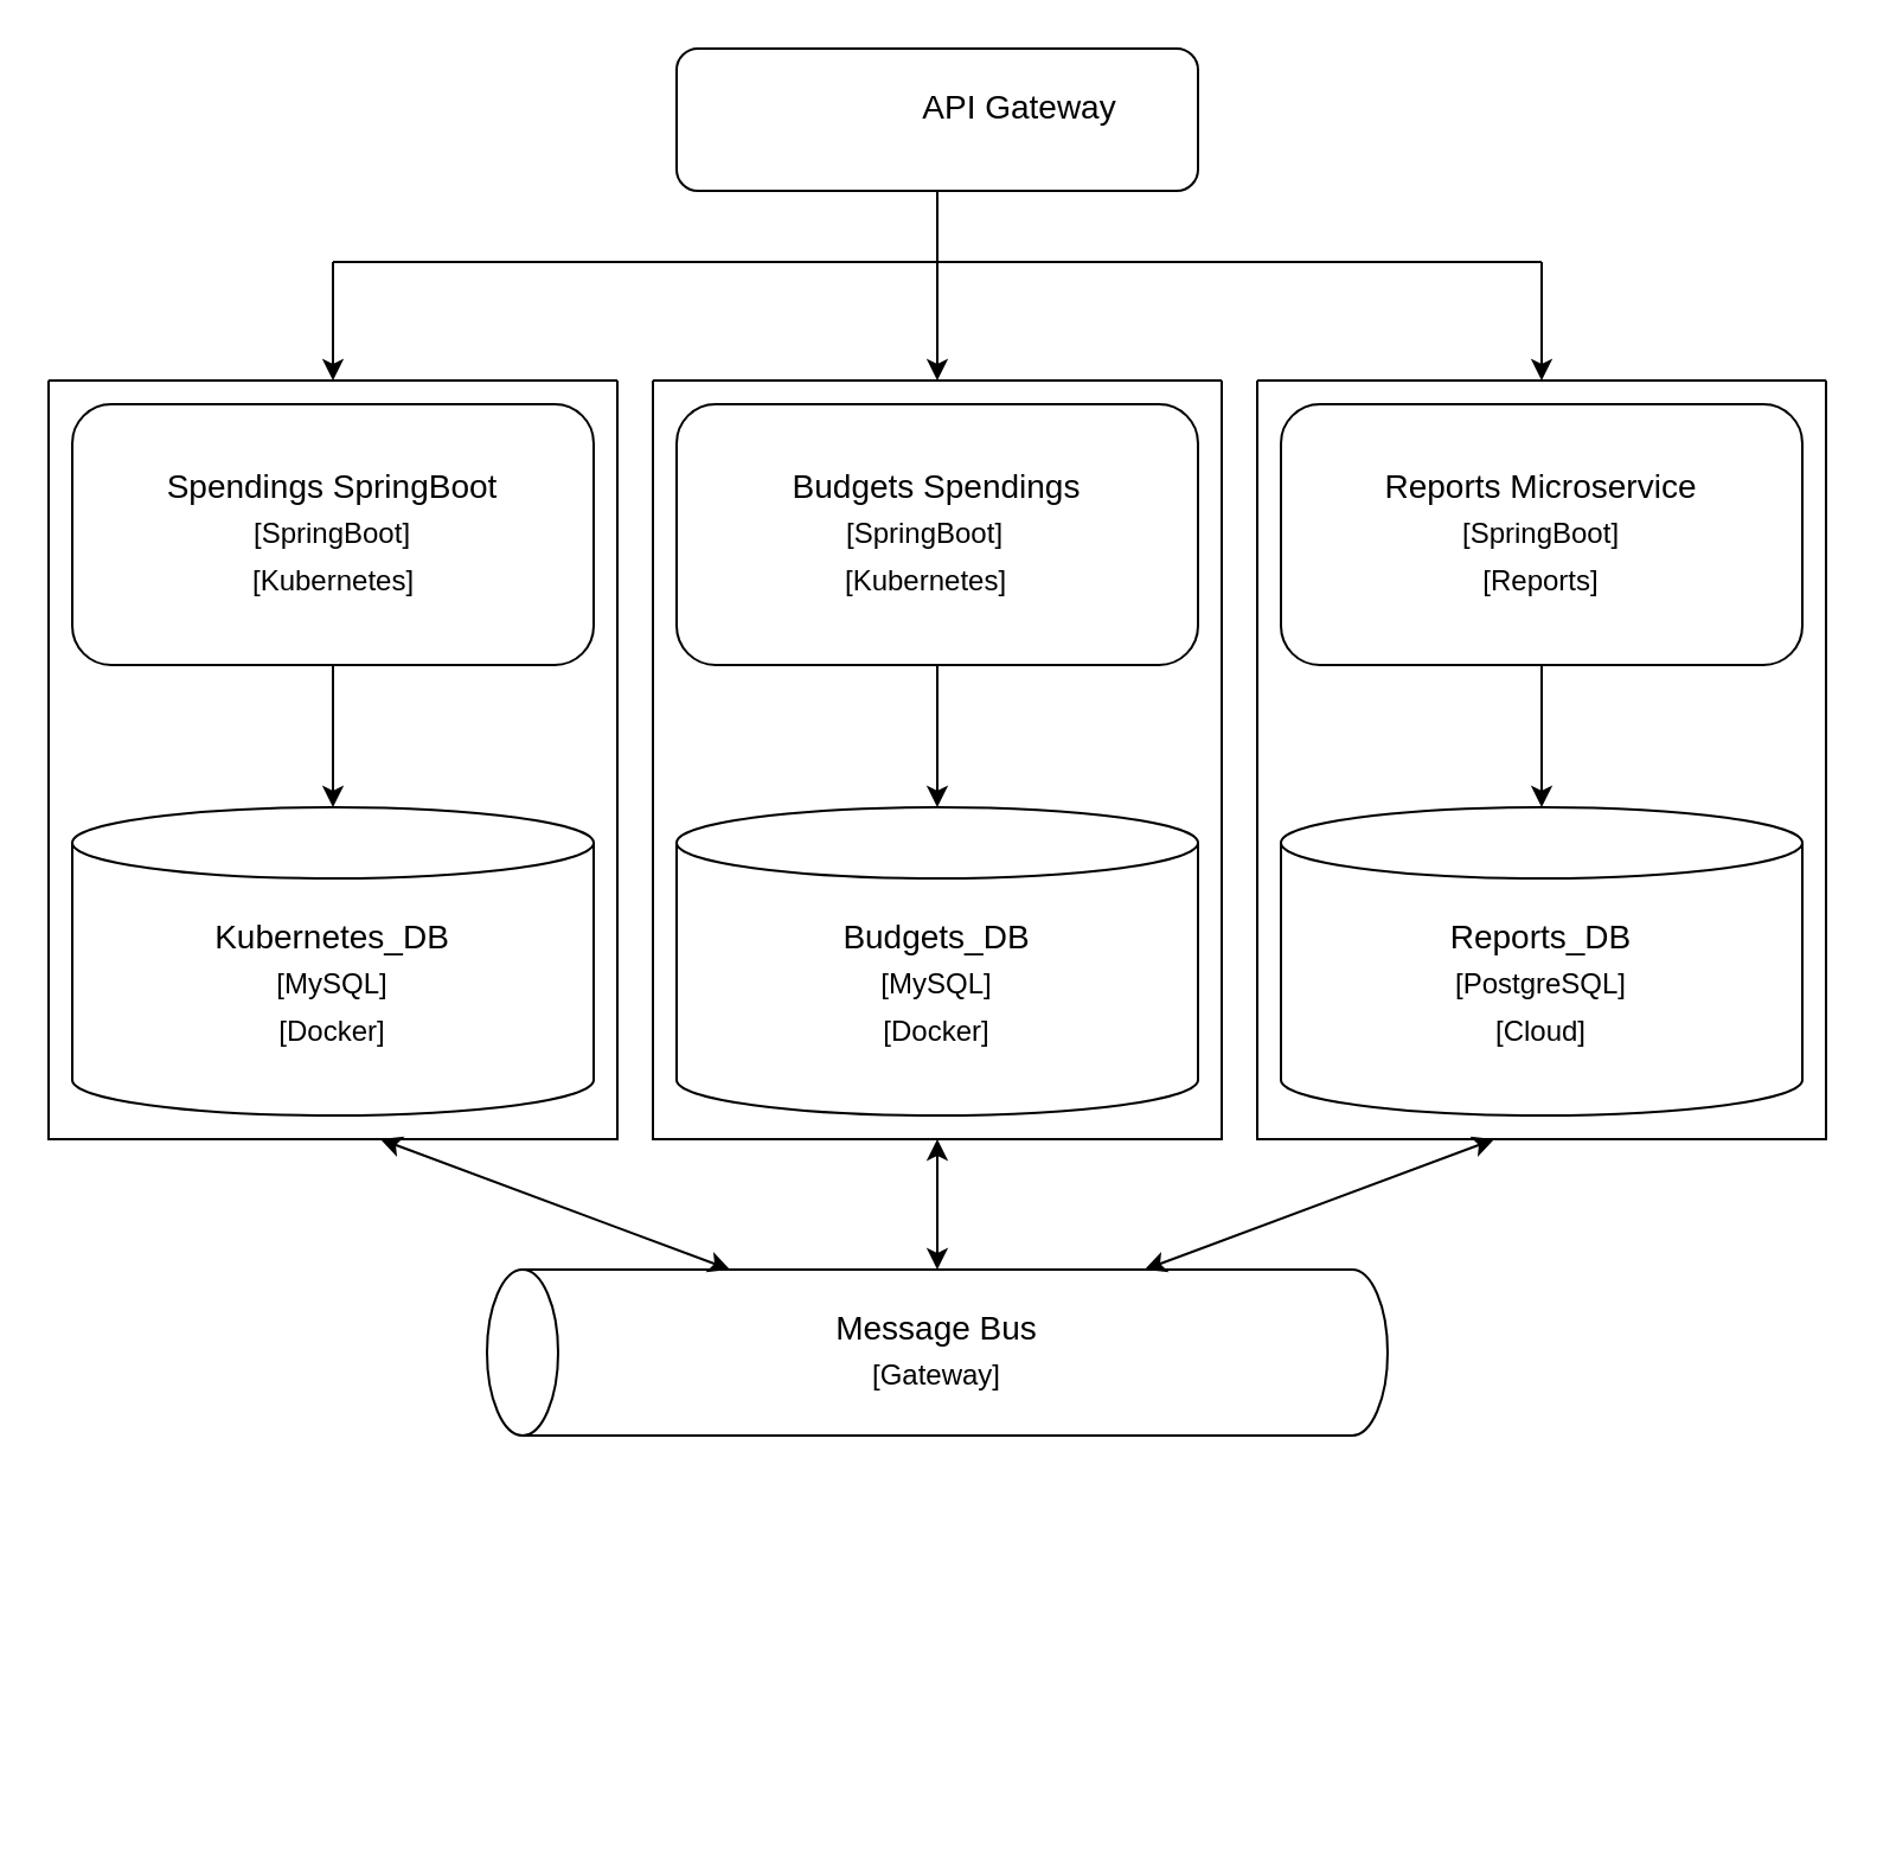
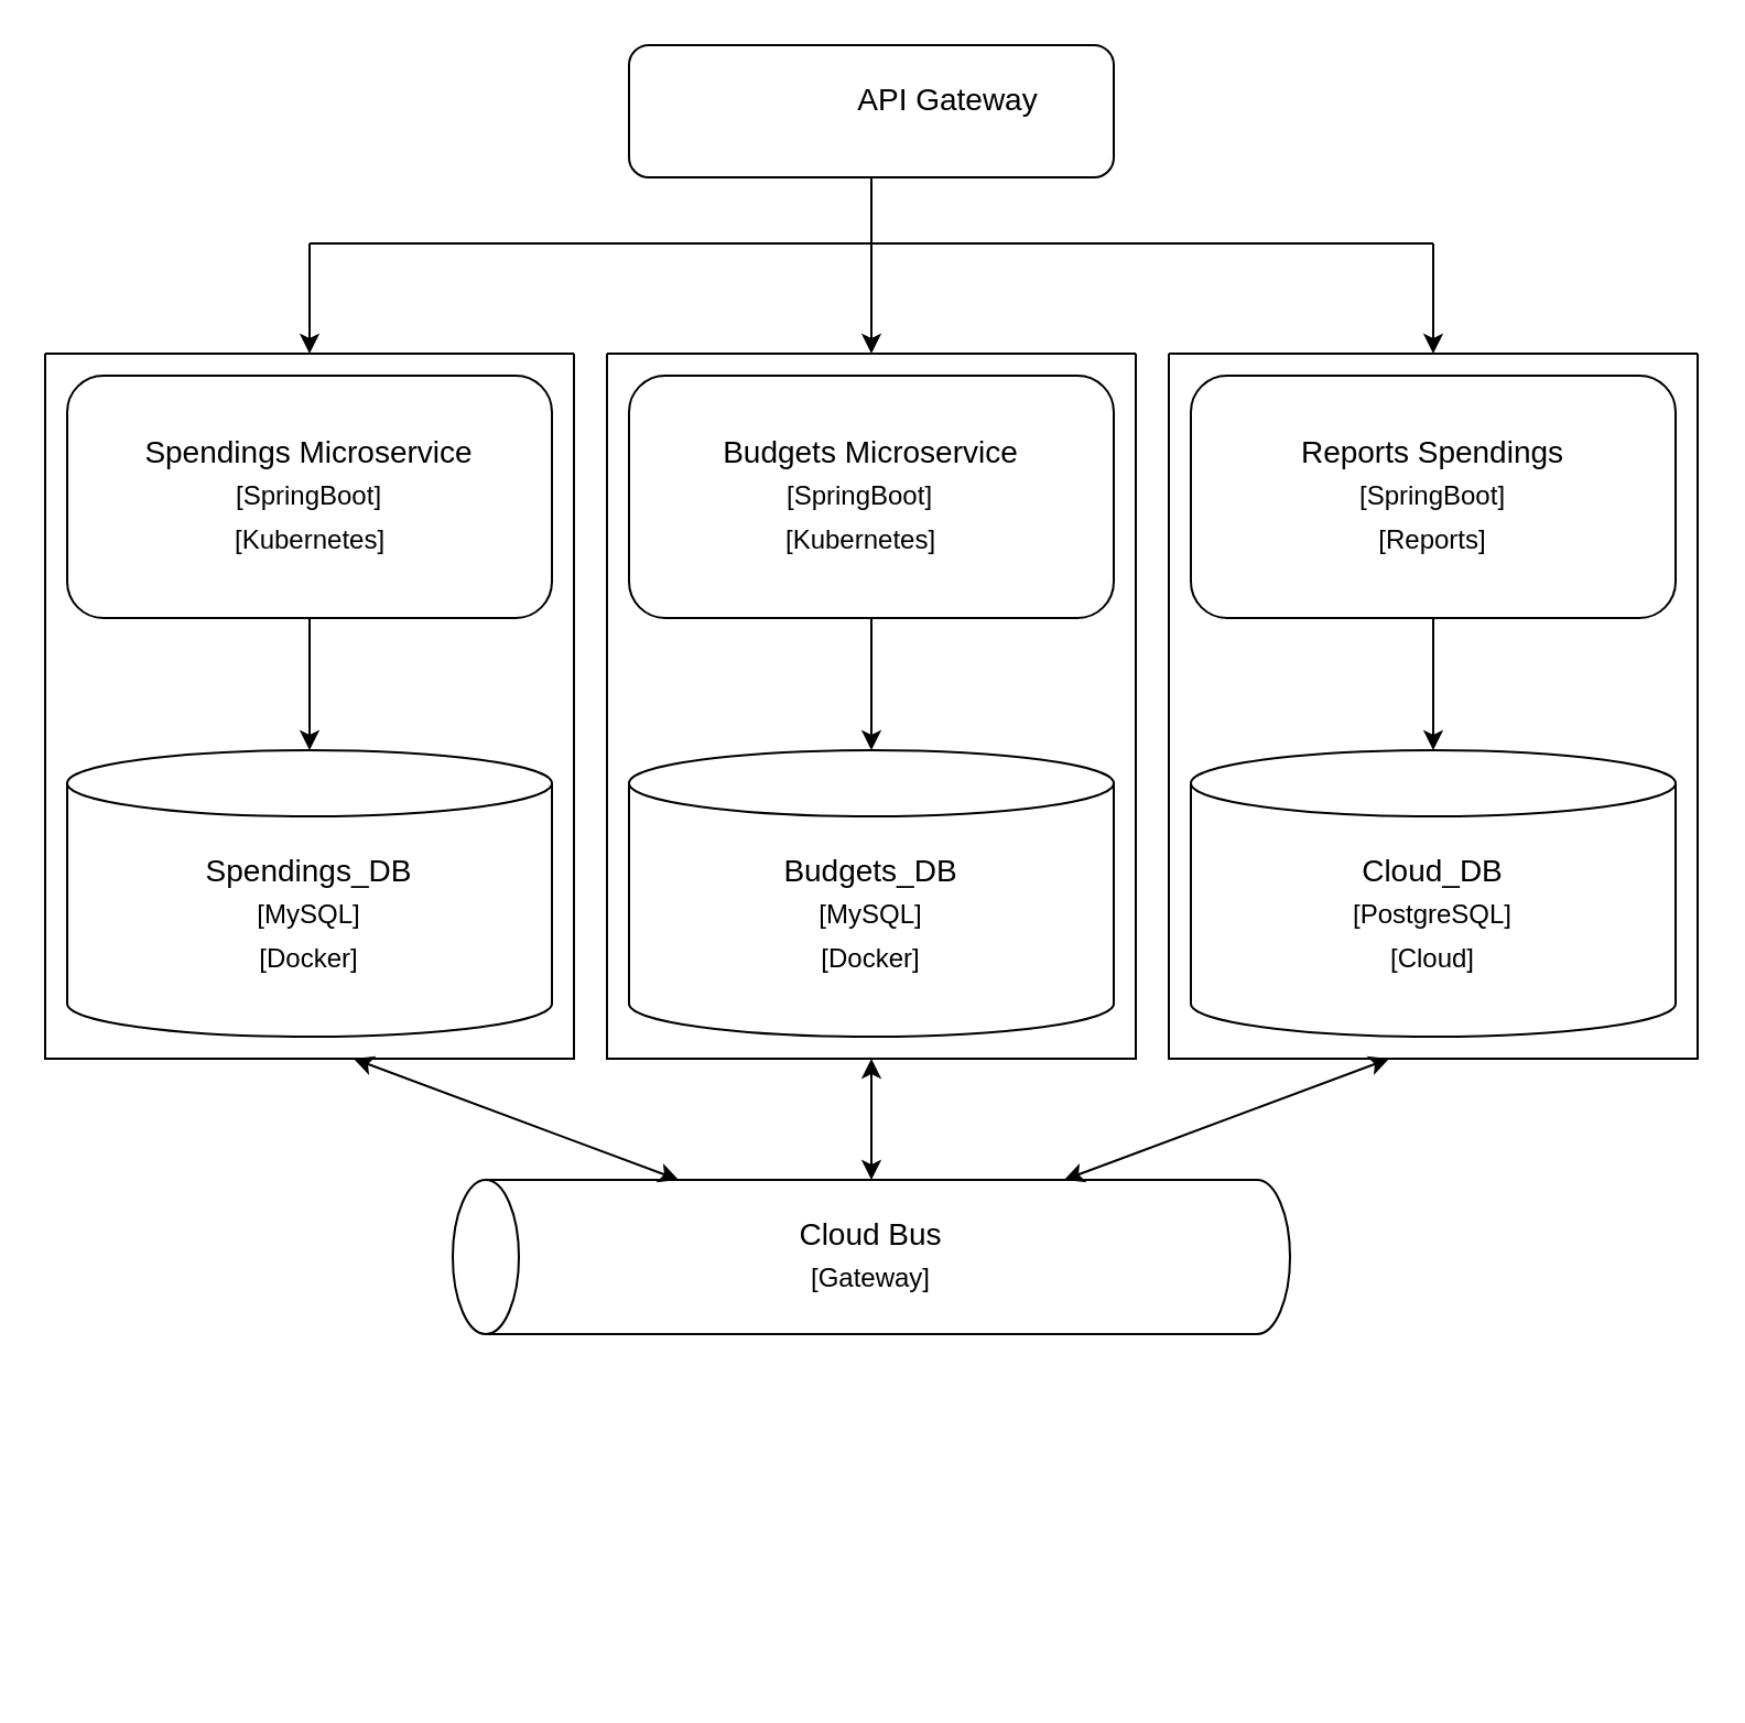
  <mxCell id="0" />
  <mxCell id="1" parent="0" />
  <mxCell id="2" style="edgeStyle=orthogonalEdgeStyle;rounded=0;orthogonalLoop=1;jettySize=auto;html=1;entryX=0.5;entryY=0;entryDx=0;entryDy=0;" edge="1" parent="1" source="3" target="42"><mxGeometry relative="1" as="geometry" /></mxCell>
  <mxCell id="3" value="" style="rounded=1;whiteSpace=wrap;html=1;" vertex="1" parent="1"><mxGeometry x="285" y="20" width="220" height="60" as="geometry" /></mxCell>
  <mxCell id="4" value="&lt;font style=&quot;font-size: 14px;&quot;&gt;API Gateway&lt;/font&gt;" style="text;html=1;align=center;verticalAlign=middle;whiteSpace=wrap;rounded=0;" vertex="1" parent="1"><mxGeometry x="370" y="30" width="120" height="30" as="geometry" /></mxCell>
  <mxCell id="5" style="edgeStyle=orthogonalEdgeStyle;rounded=0;orthogonalLoop=1;jettySize=auto;html=1;" edge="1" parent="1" source="6" target="19"><mxGeometry relative="1" as="geometry" /></mxCell>
  <mxCell id="6" value="" style="rounded=1;whiteSpace=wrap;html=1;" vertex="1" parent="1"><mxGeometry x="30" y="170" width="220" height="110" as="geometry" /></mxCell>
- <mxCell id="7" value="&lt;font style=&quot;font-size: 14px;&quot;&gt;Spendings SpringBoot&lt;/font&gt;" style="text;html=1;align=center;verticalAlign=middle;whiteSpace=wrap;rounded=0;" vertex="1" parent="1"><mxGeometry x="60" y="190" width="160" height="30" as="geometry" /></mxCell>
+ <mxCell id="7" value="&lt;font style=&quot;font-size: 14px;&quot;&gt;Spendings Microservice&lt;/font&gt;" style="text;html=1;align=center;verticalAlign=middle;whiteSpace=wrap;rounded=0;" vertex="1" parent="1"><mxGeometry x="60" y="190" width="160" height="30" as="geometry" /></mxCell>
  <mxCell id="8" value="[SpringBoot]" style="text;html=1;align=center;verticalAlign=middle;whiteSpace=wrap;rounded=0;" vertex="1" parent="1"><mxGeometry x="110" y="210" width="60" height="30" as="geometry" /></mxCell>
  <mxCell id="9" style="edgeStyle=orthogonalEdgeStyle;rounded=0;orthogonalLoop=1;jettySize=auto;html=1;" edge="1" parent="1" source="10" target="23"><mxGeometry relative="1" as="geometry" /></mxCell>
  <mxCell id="10" value="" style="rounded=1;whiteSpace=wrap;html=1;" vertex="1" parent="1"><mxGeometry x="285" y="170" width="220" height="110" as="geometry" /></mxCell>
- <mxCell id="11" value="&lt;font style=&quot;font-size: 14px;&quot;&gt;Budgets Spendings&lt;/font&gt;" style="text;html=1;align=center;verticalAlign=middle;whiteSpace=wrap;rounded=0;" vertex="1" parent="1"><mxGeometry x="315" y="190" width="160" height="30" as="geometry" /></mxCell>
+ <mxCell id="11" value="&lt;font style=&quot;font-size: 14px;&quot;&gt;Budgets Microservice&lt;/font&gt;" style="text;html=1;align=center;verticalAlign=middle;whiteSpace=wrap;rounded=0;" vertex="1" parent="1"><mxGeometry x="315" y="190" width="160" height="30" as="geometry" /></mxCell>
  <mxCell id="12" value="[SpringBoot]" style="text;html=1;align=center;verticalAlign=middle;whiteSpace=wrap;rounded=0;" vertex="1" parent="1"><mxGeometry x="360" y="210" width="60" height="30" as="geometry" /></mxCell>
  <mxCell id="13" value="" style="rounded=1;whiteSpace=wrap;html=1;" vertex="1" parent="1"><mxGeometry x="540" y="170" width="220" height="110" as="geometry" /></mxCell>
- <mxCell id="14" value="&lt;font style=&quot;font-size: 14px;&quot;&gt;Reports Microservice&lt;/font&gt;" style="text;html=1;align=center;verticalAlign=middle;whiteSpace=wrap;rounded=0;" vertex="1" parent="1"><mxGeometry x="570" y="190" width="160" height="30" as="geometry" /></mxCell>
+ <mxCell id="14" value="&lt;font style=&quot;font-size: 14px;&quot;&gt;Reports Spendings&lt;/font&gt;" style="text;html=1;align=center;verticalAlign=middle;whiteSpace=wrap;rounded=0;" vertex="1" parent="1"><mxGeometry x="570" y="190" width="160" height="30" as="geometry" /></mxCell>
  <mxCell id="15" value="[SpringBoot]" style="text;html=1;align=center;verticalAlign=middle;whiteSpace=wrap;rounded=0;" vertex="1" parent="1"><mxGeometry x="620" y="210" width="60" height="30" as="geometry" /></mxCell>
  <mxCell id="16" value="[Reports]" style="text;html=1;align=center;verticalAlign=middle;whiteSpace=wrap;rounded=0;" vertex="1" parent="1"><mxGeometry x="620" y="230" width="60" height="30" as="geometry" /></mxCell>
  <mxCell id="17" value="[Kubernetes]" style="text;html=1;align=center;verticalAlign=middle;whiteSpace=wrap;rounded=0;" vertex="1" parent="1"><mxGeometry x="105.5" y="230" width="69" height="30" as="geometry" /></mxCell>
  <mxCell id="18" value="[Kubernetes]" style="text;html=1;align=center;verticalAlign=middle;whiteSpace=wrap;rounded=0;" vertex="1" parent="1"><mxGeometry x="355.5" y="230" width="69" height="30" as="geometry" /></mxCell>
  <mxCell id="19" value="" style="shape=cylinder3;whiteSpace=wrap;html=1;boundedLbl=1;backgroundOutline=1;size=15;" vertex="1" parent="1"><mxGeometry x="30" y="340" width="220" height="130" as="geometry" /></mxCell>
- <mxCell id="20" value="&lt;font style=&quot;font-size: 14px;&quot;&gt;Kubernetes_DB&lt;/font&gt;" style="text;html=1;align=center;verticalAlign=middle;whiteSpace=wrap;rounded=0;" vertex="1" parent="1"><mxGeometry x="60" y="380" width="160" height="30" as="geometry" /></mxCell>
+ <mxCell id="20" value="&lt;font style=&quot;font-size: 14px;&quot;&gt;Spendings_DB&lt;/font&gt;" style="text;html=1;align=center;verticalAlign=middle;whiteSpace=wrap;rounded=0;" vertex="1" parent="1"><mxGeometry x="60" y="380" width="160" height="30" as="geometry" /></mxCell>
  <mxCell id="21" value="[MySQL]" style="text;html=1;align=center;verticalAlign=middle;whiteSpace=wrap;rounded=0;" vertex="1" parent="1"><mxGeometry x="110" y="400" width="60" height="30" as="geometry" /></mxCell>
  <mxCell id="22" value="[Docker]" style="text;html=1;align=center;verticalAlign=middle;whiteSpace=wrap;rounded=0;" vertex="1" parent="1"><mxGeometry x="110" y="420" width="60" height="30" as="geometry" /></mxCell>
  <mxCell id="23" value="" style="shape=cylinder3;whiteSpace=wrap;html=1;boundedLbl=1;backgroundOutline=1;size=15;" vertex="1" parent="1"><mxGeometry x="285" y="340" width="220" height="130" as="geometry" /></mxCell>
  <mxCell id="24" value="&lt;font style=&quot;font-size: 14px;&quot;&gt;Budgets_DB&lt;/font&gt;" style="text;html=1;align=center;verticalAlign=middle;whiteSpace=wrap;rounded=0;" vertex="1" parent="1"><mxGeometry x="315" y="380" width="160" height="30" as="geometry" /></mxCell>
  <mxCell id="25" value="[MySQL]" style="text;html=1;align=center;verticalAlign=middle;whiteSpace=wrap;rounded=0;" vertex="1" parent="1"><mxGeometry x="365" y="400" width="60" height="30" as="geometry" /></mxCell>
  <mxCell id="26" value="[Docker]" style="text;html=1;align=center;verticalAlign=middle;whiteSpace=wrap;rounded=0;" vertex="1" parent="1"><mxGeometry x="365" y="420" width="60" height="30" as="geometry" /></mxCell>
  <mxCell id="27" value="" style="shape=cylinder3;whiteSpace=wrap;html=1;boundedLbl=1;backgroundOutline=1;size=15;" vertex="1" parent="1"><mxGeometry x="540" y="340" width="220" height="130" as="geometry" /></mxCell>
- <mxCell id="28" value="&lt;font style=&quot;font-size: 14px;&quot;&gt;Reports_DB&lt;/font&gt;" style="text;html=1;align=center;verticalAlign=middle;whiteSpace=wrap;rounded=0;" vertex="1" parent="1"><mxGeometry x="570" y="380" width="160" height="30" as="geometry" /></mxCell>
+ <mxCell id="28" value="&lt;font style=&quot;font-size: 14px;&quot;&gt;Cloud_DB&lt;/font&gt;" style="text;html=1;align=center;verticalAlign=middle;whiteSpace=wrap;rounded=0;" vertex="1" parent="1"><mxGeometry x="570" y="380" width="160" height="30" as="geometry" /></mxCell>
  <mxCell id="29" value="[PostgreSQL]" style="text;html=1;align=center;verticalAlign=middle;whiteSpace=wrap;rounded=0;" vertex="1" parent="1"><mxGeometry x="620" y="400" width="60" height="30" as="geometry" /></mxCell>
  <mxCell id="30" value="[Cloud]" style="text;html=1;align=center;verticalAlign=middle;whiteSpace=wrap;rounded=0;" vertex="1" parent="1"><mxGeometry x="620" y="420" width="60" height="30" as="geometry" /></mxCell>
  <mxCell id="31" value="" style="shape=cylinder3;whiteSpace=wrap;html=1;boundedLbl=1;backgroundOutline=1;size=15;rotation=-90;" vertex="1" parent="1"><mxGeometry x="360" y="380" width="70" height="380" as="geometry" /></mxCell>
- <mxCell id="32" value="&lt;span style=&quot;font-size: 14px;&quot;&gt;Message Bus&lt;/span&gt;" style="text;html=1;align=center;verticalAlign=middle;whiteSpace=wrap;rounded=0;" vertex="1" parent="1"><mxGeometry x="315" y="545" width="160" height="30" as="geometry" /></mxCell>
+ <mxCell id="32" value="&lt;span style=&quot;font-size: 14px;&quot;&gt;Cloud Bus&lt;/span&gt;" style="text;html=1;align=center;verticalAlign=middle;whiteSpace=wrap;rounded=0;" vertex="1" parent="1"><mxGeometry x="315" y="545" width="160" height="30" as="geometry" /></mxCell>
  <mxCell id="33" value="[Gateway]" style="text;html=1;align=center;verticalAlign=middle;whiteSpace=wrap;rounded=0;" vertex="1" parent="1"><mxGeometry x="365" y="565" width="60" height="30" as="geometry" /></mxCell>
  <mxCell id="34" value="" style="endArrow=none;html=1;rounded=0;" edge="1" parent="1"><mxGeometry width="50" height="50" relative="1" as="geometry"><mxPoint x="140" y="110" as="sourcePoint" /><mxPoint x="650" y="110" as="targetPoint" /></mxGeometry></mxCell>
  <mxCell id="35" value="" style="endArrow=classic;html=1;rounded=0;" edge="1" parent="1"><mxGeometry width="50" height="50" relative="1" as="geometry"><mxPoint x="140" y="110" as="sourcePoint" /><mxPoint x="140" y="160" as="targetPoint" /></mxGeometry></mxCell>
  <mxCell id="36" value="" style="endArrow=classic;html=1;rounded=0;" edge="1" parent="1"><mxGeometry width="50" height="50" relative="1" as="geometry"><mxPoint x="650" y="110" as="sourcePoint" /><mxPoint x="650" y="160" as="targetPoint" /></mxGeometry></mxCell>
  <mxCell id="37" style="edgeStyle=orthogonalEdgeStyle;rounded=0;orthogonalLoop=1;jettySize=auto;html=1;entryX=0.5;entryY=0;entryDx=0;entryDy=0;entryPerimeter=0;" edge="1" parent="1" source="13" target="27"><mxGeometry relative="1" as="geometry" /></mxCell>
  <mxCell id="38" value="" style="endArrow=classic;startArrow=classic;html=1;rounded=0;entryX=0.5;entryY=1;entryDx=0;entryDy=0;entryPerimeter=0;exitX=1;exitY=0.5;exitDx=0;exitDy=0;exitPerimeter=0;" edge="1" parent="1" source="31"><mxGeometry width="50" height="50" relative="1" as="geometry"><mxPoint x="370" y="550" as="sourcePoint" /><mxPoint x="395" y="480" as="targetPoint" /></mxGeometry></mxCell>
  <mxCell id="39" value="" style="endArrow=classic;startArrow=classic;html=1;rounded=0;entryX=0.5;entryY=1;entryDx=0;entryDy=0;entryPerimeter=0;exitX=1;exitY=0;exitDx=0;exitDy=277.5;exitPerimeter=0;" edge="1" parent="1" source="31"><mxGeometry width="50" height="50" relative="1" as="geometry"><mxPoint x="370" y="550" as="sourcePoint" /><mxPoint x="630" y="480" as="targetPoint" /></mxGeometry></mxCell>
  <mxCell id="40" value="" style="endArrow=classic;startArrow=classic;html=1;rounded=0;entryX=0.5;entryY=1;entryDx=0;entryDy=0;entryPerimeter=0;exitX=1;exitY=0;exitDx=0;exitDy=102.5;exitPerimeter=0;" edge="1" parent="1" source="31"><mxGeometry width="50" height="50" relative="1" as="geometry"><mxPoint x="50" y="620" as="sourcePoint" /><mxPoint x="160" y="480" as="targetPoint" /></mxGeometry></mxCell>
  <mxCell id="41" value="" style="swimlane;startSize=0;" vertex="1" parent="1"><mxGeometry x="20" y="160" width="240" height="320" as="geometry" /></mxCell>
  <mxCell id="42" value="" style="swimlane;startSize=0;" vertex="1" parent="1"><mxGeometry x="275" y="160" width="240" height="320" as="geometry" /></mxCell>
  <mxCell id="43" value="" style="swimlane;startSize=0;" vertex="1" parent="1"><mxGeometry x="530" y="160" width="240" height="320" as="geometry"><mxRectangle x="560" y="230" width="50" height="40" as="alternateBounds" /></mxGeometry></mxCell>
